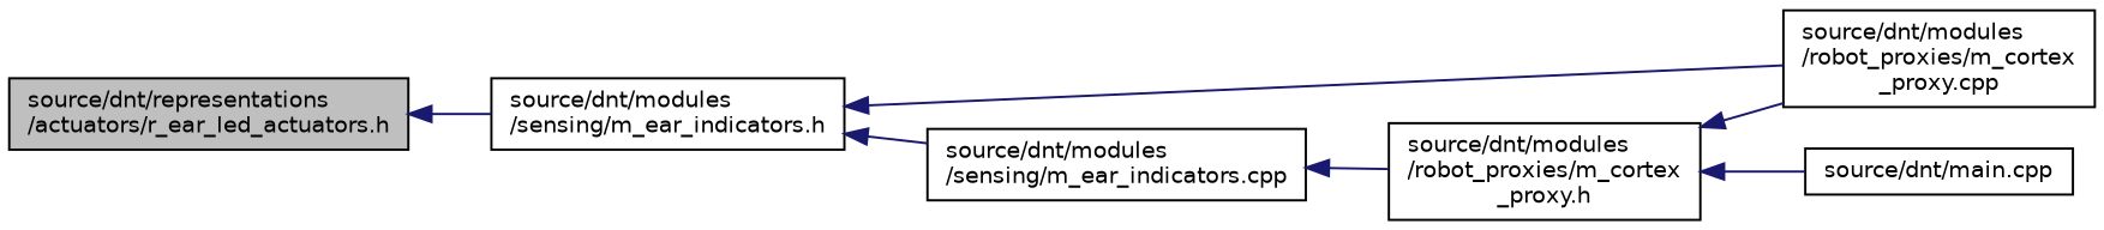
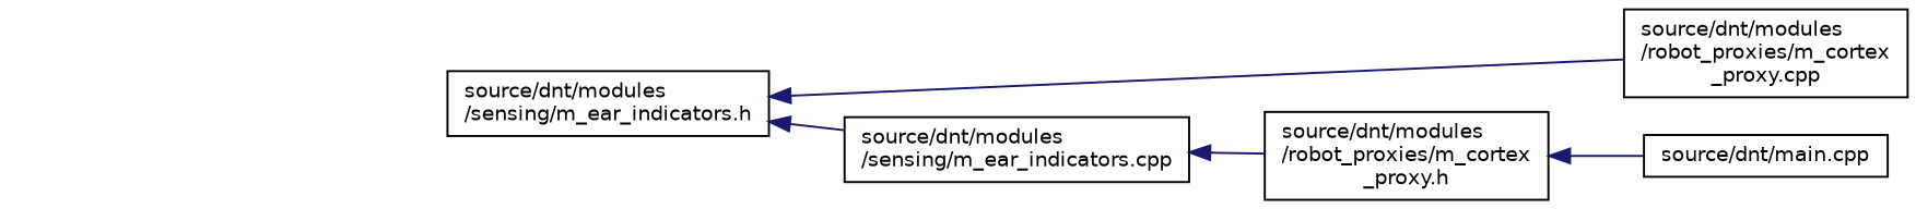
  digraph {
    rankdir=LR
    node [color=black fillcolor=white fontname=Helvetica fontsize=10 shape=record style=filled]
    edge [color=midnightblue dir=back fontname=Helvetica fontsize=10 labelfontname=Helvetica labelfontsize=10 style=solid]
-   n1 [fillcolor=grey75 fontcolor=black height=0.2 label="source/dnt/representations\l/actuators/r_ear_led_actuators.h" width=0.4]
    n2 [height=0.2 label="source/dnt/modules\l/sensing/m_ear_indicators.h" width=0.4]
    n3 [height=0.2 label="source/dnt/modules\l/robot_proxies/m_cortex\l_proxy.h" width=0.4]
    n4 [height=0.2 label="source/dnt/main.cpp" width=0.4]
    n5 [height=0.2 label="source/dnt/modules\l/robot_proxies/m_cortex\l_proxy.cpp" width=0.4]
    n6 [height=0.2 label="source/dnt/modules\l/sensing/m_ear_indicators.cpp" width=0.4]
-   n1 -> n2
    n2 -> n5
    n2 -> n6
    n3 -> n4
-   n3 -> n5
    n6 -> n3
  }
